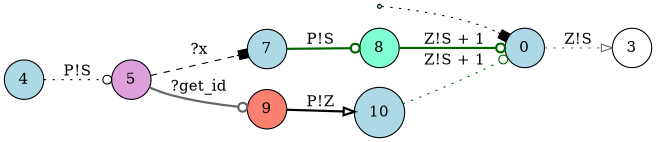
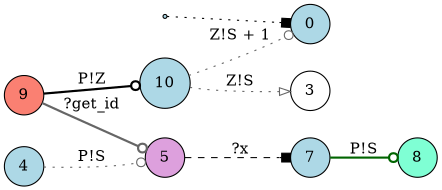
  digraph {
    rankdir=LR
    node [fillcolor=lightblue shape=circle style=filled]
    edge [arrowhead=odot color=black style=dotted]
    START [shape=point]
    0
    n3 [fillcolor=white label=3]
    5 [fillcolor=plum]
    4
    7
    9 [fillcolor=salmon]
    8 [fillcolor=aquamarine]
    10
    START -> 0 [arrowhead=box]
-   0 -> n3 [arrowhead=onormal color=gray40 label="Z!S"]
+   10 -> n3 [arrowhead=onormal color=gray40 label="Z!S"]
    5 -> 7 [arrowhead=box label="?x" style=dashed]
-   5 -> 9 [color=gray40 label="?get_id" style=bold]
-   4 -> 5 [label="P!S"]
+   9 -> 5 [color=gray40 label="?get_id" style=bold]
+   4 -> 5 [color=gray40 label="P!S"]
    7 -> 8 [color=darkgreen label="P!S" style=bold]
-   9 -> 10 [arrowhead=onormal label="P!Z" style=bold]
-   8 -> 0 [color=darkgreen label="Z!S + 1" style=bold]
-   10 -> 0 [color=darkgreen label="Z!S + 1"]
+   9 -> 10 [label="P!Z" style=bold]
+   10 -> 0 [color=gray40 label="Z!S + 1"]
  }
